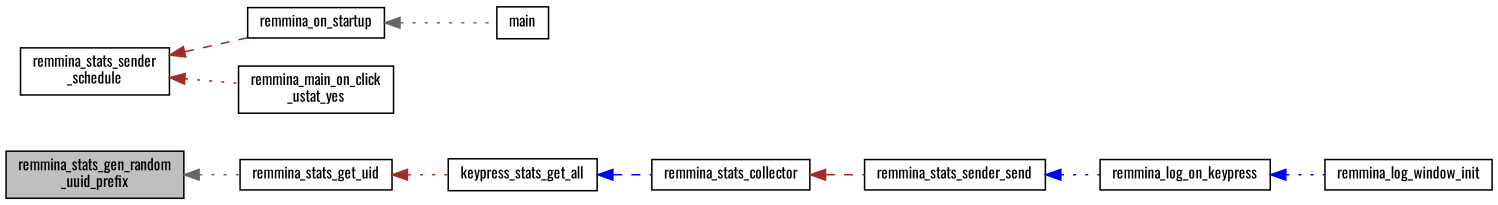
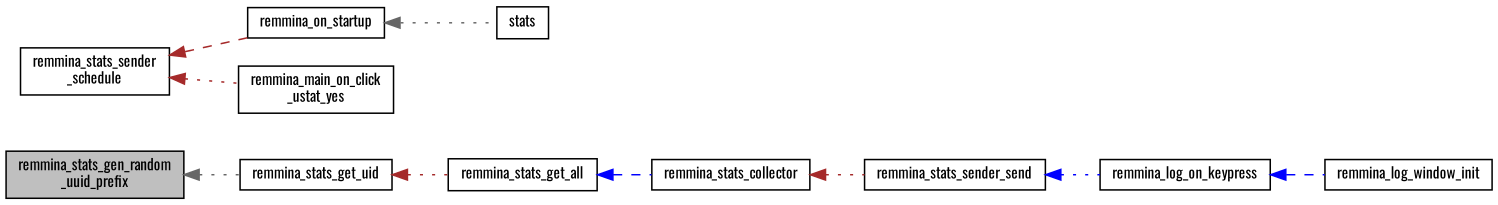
  digraph {
    fontname=Oswald
    rankdir=LR
    node [color=black fillcolor=white fontname=Oswald fontsize=10 shape=record style=filled]
    edge [color=brown dir=back fontname=Oswald fontsize=10 labelfontname=Helvetica labelfontsize=10 style=dotted]
    n1 [fillcolor=grey75 fontcolor=black height=0.2 label="remmina_stats_gen_random\l_uuid_prefix" width=0.4]
    n2 [height=0.2 label=remmina_stats_get_uid width=0.4]
-   n3 [height=0.2 label=keypress_stats_get_all width=0.4]
+   n3 [height=0.2 label=remmina_stats_get_all width=0.4]
    n4 [height=0.2 label=remmina_stats_collector width=0.4]
    n5 [height=0.2 label=remmina_stats_sender_send width=0.4]
    n6 [height=0.2 label=remmina_log_on_keypress width=0.4]
    n7 [height=0.2 label=remmina_log_window_init width=0.4]
    n8 [height=0.2 label="remmina_stats_sender\l_schedule" width=0.4]
    n9 [height=0.2 label=remmina_on_startup width=0.4]
    n10 [height=0.2 label="remmina_main_on_click\l_ustat_yes" width=0.4]
-   n11 [height=0.2 label=main width=0.4]
+   n11 [height=0.2 label=stats width=0.4]
    n1 -> n2 [color=gray40]
    n2 -> n3
    n3 -> n4 [color=blue style=dashed]
-   n4 -> n5 [style=dashed]
+   n4 -> n5
    n5 -> n6 [color=blue]
-   n6 -> n7 [color=blue]
+   n6 -> n7 [color=blue style=dashed]
    n8 -> n9 [style=dashed]
    n8 -> n10
    n9 -> n11 [color=gray40]
  }
